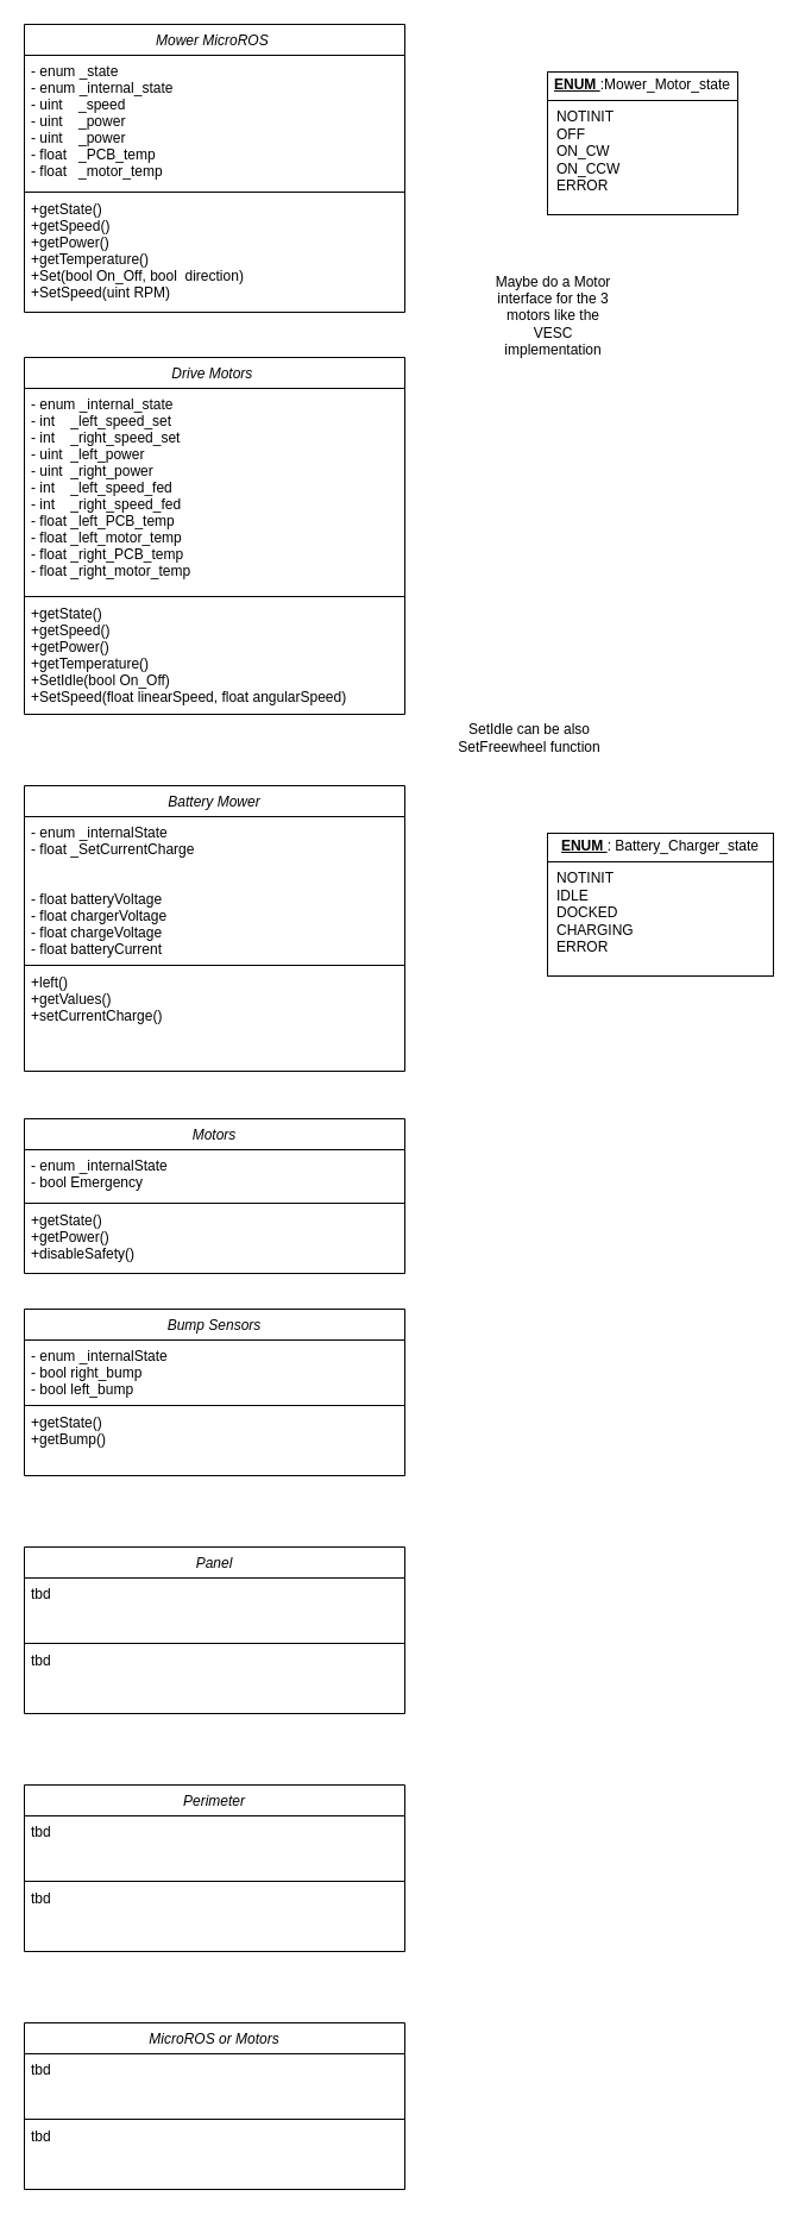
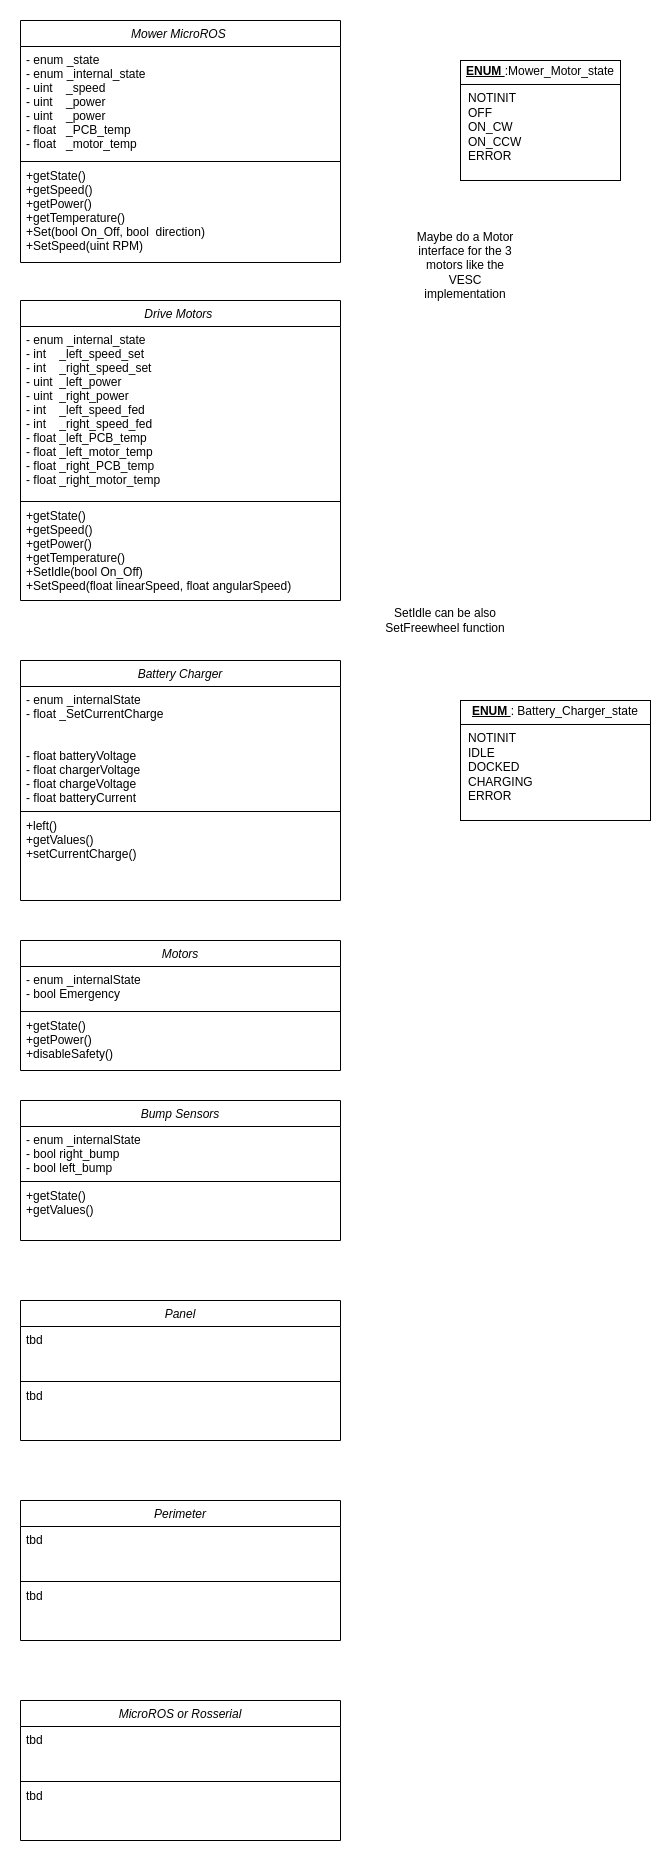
  <mxCell id="0" />
  <mxCell id="1" parent="0" />
  <mxCell id="2" value="Mower MicroROS " style="swimlane;fontStyle=2;align=center;verticalAlign=top;childLayout=stackLayout;horizontal=1;startSize=26;horizontalStack=0;resizeParent=1;resizeLast=0;collapsible=1;marginBottom=0;rounded=0;shadow=0;strokeWidth=1;" parent="1" vertex="1"><mxGeometry x="20" y="20" width="320" height="242" as="geometry"><mxRectangle x="230" y="140" width="160" height="26" as="alternateBounds" /></mxGeometry></mxCell>
  <mxCell id="3" value="- enum _state&#10;- enum _internal_state&#10;- uint    _speed&#10;- uint    _power&#10;- uint    _power&#10;- float   _PCB_temp&#10;- float   _motor_temp&#10;" style="text;align=left;verticalAlign=top;spacingLeft=4;spacingRight=4;overflow=hidden;rotatable=0;points=[[0,0.5],[1,0.5]];portConstraint=eastwest;" parent="2" vertex="1"><mxGeometry y="26" width="320" height="114" as="geometry" /></mxCell>
  <mxCell id="4" value="" style="line;html=1;strokeWidth=1;align=left;verticalAlign=middle;spacingTop=-1;spacingLeft=3;spacingRight=3;rotatable=0;labelPosition=right;points=[];portConstraint=eastwest;" parent="2" vertex="1"><mxGeometry y="140" width="320" height="2" as="geometry" /></mxCell>
  <mxCell id="5" value="+getState()&#10;+getSpeed()&#10;+getPower()&#10;+getTemperature()&#10;+Set(bool On_Off, bool  direction)&#10;+SetSpeed(uint RPM)" style="text;align=left;verticalAlign=top;spacingLeft=4;spacingRight=4;overflow=hidden;rotatable=0;points=[[0,0.5],[1,0.5]];portConstraint=eastwest;" parent="2" vertex="1"><mxGeometry y="142" width="320" height="100" as="geometry" /></mxCell>
  <mxCell id="6" value="&lt;p style=&quot;margin: 4px 0px 0px; text-align: center;&quot;&gt;&lt;u style=&quot;font-weight: bold;&quot;&gt;ENUM&amp;nbsp;&lt;/u&gt;:Mower_Motor_state&lt;/p&gt;&lt;hr size=&quot;1&quot; style=&quot;border-style:solid;&quot;&gt;&lt;p style=&quot;margin:0px;margin-left:8px;&quot;&gt;NOTINIT&lt;br&gt;OFF&lt;br&gt;ON_CW&lt;/p&gt;&lt;p style=&quot;margin:0px;margin-left:8px;&quot;&gt;ON_CCW&lt;br&gt;&lt;/p&gt;&lt;p style=&quot;margin:0px;margin-left:8px;&quot;&gt;ERROR&lt;/p&gt;" style="verticalAlign=top;align=left;overflow=fill;html=1;whiteSpace=wrap;" parent="1" vertex="1"><mxGeometry x="460" y="60" width="160" height="120" as="geometry" /></mxCell>
  <mxCell id="7" value="Drive Motors " style="swimlane;fontStyle=2;align=center;verticalAlign=top;childLayout=stackLayout;horizontal=1;startSize=26;horizontalStack=0;resizeParent=1;resizeLast=0;collapsible=1;marginBottom=0;rounded=0;shadow=0;strokeWidth=1;" vertex="1" parent="1"><mxGeometry x="20" y="300" width="320" height="300" as="geometry"><mxRectangle x="230" y="140" width="160" height="26" as="alternateBounds" /></mxGeometry></mxCell>
  <mxCell id="8" value="- enum _internal_state&#10;- int    _left_speed_set&#10;- int    _right_speed_set&#10;- uint  _left_power&#10;- uint  _right_power&#10;- int    _left_speed_fed&#10;- int    _right_speed_fed&#10;- float _left_PCB_temp&#10;- float _left_motor_temp&#10;- float _right_PCB_temp&#10;- float _right_motor_temp&#10;" style="text;align=left;verticalAlign=top;spacingLeft=4;spacingRight=4;overflow=hidden;rotatable=0;points=[[0,0.5],[1,0.5]];portConstraint=eastwest;" vertex="1" parent="7"><mxGeometry y="26" width="320" height="174" as="geometry" /></mxCell>
  <mxCell id="9" value="" style="line;html=1;strokeWidth=1;align=left;verticalAlign=middle;spacingTop=-1;spacingLeft=3;spacingRight=3;rotatable=0;labelPosition=right;points=[];portConstraint=eastwest;" vertex="1" parent="7"><mxGeometry y="200" width="320" height="2" as="geometry" /></mxCell>
  <mxCell id="10" value="+getState()&#10;+getSpeed()&#10;+getPower()&#10;+getTemperature()&#10;+SetIdle(bool On_Off)&#10;+SetSpeed(float linearSpeed, float angularSpeed)" style="text;align=left;verticalAlign=top;spacingLeft=4;spacingRight=4;overflow=hidden;rotatable=0;points=[[0,0.5],[1,0.5]];portConstraint=eastwest;" vertex="1" parent="7"><mxGeometry y="202" width="320" height="98" as="geometry" /></mxCell>
  <mxCell id="11" value="SetIdle can be also SetFreewheel function" style="text;html=1;align=center;verticalAlign=middle;whiteSpace=wrap;rounded=0;" vertex="1" parent="1"><mxGeometry x="370" y="605" width="150" height="30" as="geometry" /></mxCell>
- <mxCell id="12" value="Battery Mower" style="swimlane;fontStyle=2;align=center;verticalAlign=top;childLayout=stackLayout;horizontal=1;startSize=26;horizontalStack=0;resizeParent=1;resizeLast=0;collapsible=1;marginBottom=0;rounded=0;shadow=0;strokeWidth=1;" vertex="1" parent="1"><mxGeometry x="20" y="660" width="320" height="240" as="geometry"><mxRectangle x="230" y="140" width="160" height="26" as="alternateBounds" /></mxGeometry></mxCell>
+ <mxCell id="12" value="Battery Charger" style="swimlane;fontStyle=2;align=center;verticalAlign=top;childLayout=stackLayout;horizontal=1;startSize=26;horizontalStack=0;resizeParent=1;resizeLast=0;collapsible=1;marginBottom=0;rounded=0;shadow=0;strokeWidth=1;" vertex="1" parent="1"><mxGeometry x="20" y="660" width="320" height="240" as="geometry"><mxRectangle x="230" y="140" width="160" height="26" as="alternateBounds" /></mxGeometry></mxCell>
  <mxCell id="13" value="- enum _internalState&#10;- float _SetCurrentCharge&#10;&#10;&#10;- float batteryVoltage&#10;- float chargerVoltage&#10;- float chargeVoltage&#10;- float batteryCurrent&#10;" style="text;align=left;verticalAlign=top;spacingLeft=4;spacingRight=4;overflow=hidden;rotatable=0;points=[[0,0.5],[1,0.5]];portConstraint=eastwest;" vertex="1" parent="12"><mxGeometry y="26" width="320" height="124" as="geometry" /></mxCell>
  <mxCell id="14" value="" style="line;html=1;strokeWidth=1;align=left;verticalAlign=middle;spacingTop=-1;spacingLeft=3;spacingRight=3;rotatable=0;labelPosition=right;points=[];portConstraint=eastwest;" vertex="1" parent="12"><mxGeometry y="150" width="320" height="2" as="geometry" /></mxCell>
  <mxCell id="15" value="+left()&#10;+getValues()&#10;+setCurrentCharge()" style="text;align=left;verticalAlign=top;spacingLeft=4;spacingRight=4;overflow=hidden;rotatable=0;points=[[0,0.5],[1,0.5]];portConstraint=eastwest;" vertex="1" parent="12"><mxGeometry y="152" width="320" height="58" as="geometry" /></mxCell>
  <mxCell id="16" value="Motors" style="swimlane;fontStyle=2;align=center;verticalAlign=top;childLayout=stackLayout;horizontal=1;startSize=26;horizontalStack=0;resizeParent=1;resizeLast=0;collapsible=1;marginBottom=0;rounded=0;shadow=0;strokeWidth=1;" vertex="1" parent="1"><mxGeometry x="20" y="940" width="320" height="130" as="geometry"><mxRectangle x="230" y="140" width="160" height="26" as="alternateBounds" /></mxGeometry></mxCell>
  <mxCell id="17" value="- enum _internalState&#10;- bool Emergency&#10;" style="text;align=left;verticalAlign=top;spacingLeft=4;spacingRight=4;overflow=hidden;rotatable=0;points=[[0,0.5],[1,0.5]];portConstraint=eastwest;" vertex="1" parent="16"><mxGeometry y="26" width="320" height="44" as="geometry" /></mxCell>
  <mxCell id="18" value="" style="line;html=1;strokeWidth=1;align=left;verticalAlign=middle;spacingTop=-1;spacingLeft=3;spacingRight=3;rotatable=0;labelPosition=right;points=[];portConstraint=eastwest;" vertex="1" parent="16"><mxGeometry y="70" width="320" height="2" as="geometry" /></mxCell>
  <mxCell id="19" value="+getState()&#10;+getPower()&#10;+disableSafety()" style="text;align=left;verticalAlign=top;spacingLeft=4;spacingRight=4;overflow=hidden;rotatable=0;points=[[0,0.5],[1,0.5]];portConstraint=eastwest;" vertex="1" parent="16"><mxGeometry y="72" width="320" height="58" as="geometry" /></mxCell>
  <mxCell id="20" value="Maybe do a Motor interface for the 3 motors like the VESC implementation" style="text;html=1;align=center;verticalAlign=middle;whiteSpace=wrap;rounded=0;" vertex="1" parent="1"><mxGeometry x="410" y="250" width="110" height="30" as="geometry" /></mxCell>
  <mxCell id="21" value="&lt;p style=&quot;margin: 4px 0px 0px; text-align: center;&quot;&gt;&lt;u style=&quot;font-weight: bold;&quot;&gt;ENUM&amp;nbsp;&lt;/u&gt;: Battery_Charger_state&lt;/p&gt;&lt;hr size=&quot;1&quot; style=&quot;border-style:solid;&quot;&gt;&lt;p style=&quot;margin:0px;margin-left:8px;&quot;&gt;NOTINIT&lt;br&gt;IDLE&lt;/p&gt;&lt;p style=&quot;margin:0px;margin-left:8px;&quot;&gt;DOCKED&lt;/p&gt;&lt;p style=&quot;margin:0px;margin-left:8px;&quot;&gt;CHARGING&lt;/p&gt;&lt;p style=&quot;margin:0px;margin-left:8px;&quot;&gt;ERROR&lt;/p&gt;" style="verticalAlign=top;align=left;overflow=fill;html=1;whiteSpace=wrap;" vertex="1" parent="1"><mxGeometry x="460" y="700" width="190" height="120" as="geometry" /></mxCell>
  <mxCell id="22" value="Bump Sensors" style="swimlane;fontStyle=2;align=center;verticalAlign=top;childLayout=stackLayout;horizontal=1;startSize=26;horizontalStack=0;resizeParent=1;resizeLast=0;collapsible=1;marginBottom=0;rounded=0;shadow=0;strokeWidth=1;" vertex="1" parent="1"><mxGeometry x="20" y="1100" width="320" height="140" as="geometry"><mxRectangle x="230" y="140" width="160" height="26" as="alternateBounds" /></mxGeometry></mxCell>
  <mxCell id="23" value="- enum _internalState&#10;- bool right_bump&#10;- bool left_bump&#10;" style="text;align=left;verticalAlign=top;spacingLeft=4;spacingRight=4;overflow=hidden;rotatable=0;points=[[0,0.5],[1,0.5]];portConstraint=eastwest;" vertex="1" parent="22"><mxGeometry y="26" width="320" height="54" as="geometry" /></mxCell>
  <mxCell id="24" value="" style="line;html=1;strokeWidth=1;align=left;verticalAlign=middle;spacingTop=-1;spacingLeft=3;spacingRight=3;rotatable=0;labelPosition=right;points=[];portConstraint=eastwest;" vertex="1" parent="22"><mxGeometry y="80" width="320" height="2" as="geometry" /></mxCell>
- <mxCell id="25" value="+getState()&#10;+getBump()" style="text;align=left;verticalAlign=top;spacingLeft=4;spacingRight=4;overflow=hidden;rotatable=0;points=[[0,0.5],[1,0.5]];portConstraint=eastwest;" vertex="1" parent="22"><mxGeometry y="82" width="320" height="58" as="geometry" /></mxCell>
+ <mxCell id="25" value="+getState()&#10;+getValues()" style="text;align=left;verticalAlign=top;spacingLeft=4;spacingRight=4;overflow=hidden;rotatable=0;points=[[0,0.5],[1,0.5]];portConstraint=eastwest;" vertex="1" parent="22"><mxGeometry y="82" width="320" height="58" as="geometry" /></mxCell>
  <mxCell id="26" value="Panel" style="swimlane;fontStyle=2;align=center;verticalAlign=top;childLayout=stackLayout;horizontal=1;startSize=26;horizontalStack=0;resizeParent=1;resizeLast=0;collapsible=1;marginBottom=0;rounded=0;shadow=0;strokeWidth=1;" vertex="1" parent="1"><mxGeometry x="20" y="1300" width="320" height="140" as="geometry"><mxRectangle x="230" y="140" width="160" height="26" as="alternateBounds" /></mxGeometry></mxCell>
  <mxCell id="27" value="tbd" style="text;align=left;verticalAlign=top;spacingLeft=4;spacingRight=4;overflow=hidden;rotatable=0;points=[[0,0.5],[1,0.5]];portConstraint=eastwest;" vertex="1" parent="26"><mxGeometry y="26" width="320" height="54" as="geometry" /></mxCell>
  <mxCell id="28" value="" style="line;html=1;strokeWidth=1;align=left;verticalAlign=middle;spacingTop=-1;spacingLeft=3;spacingRight=3;rotatable=0;labelPosition=right;points=[];portConstraint=eastwest;" vertex="1" parent="26"><mxGeometry y="80" width="320" height="2" as="geometry" /></mxCell>
  <mxCell id="29" value="tbd" style="text;align=left;verticalAlign=top;spacingLeft=4;spacingRight=4;overflow=hidden;rotatable=0;points=[[0,0.5],[1,0.5]];portConstraint=eastwest;" vertex="1" parent="26"><mxGeometry y="82" width="320" height="58" as="geometry" /></mxCell>
  <mxCell id="30" value="Perimeter" style="swimlane;fontStyle=2;align=center;verticalAlign=top;childLayout=stackLayout;horizontal=1;startSize=26;horizontalStack=0;resizeParent=1;resizeLast=0;collapsible=1;marginBottom=0;rounded=0;shadow=0;strokeWidth=1;" vertex="1" parent="1"><mxGeometry x="20" y="1500" width="320" height="140" as="geometry"><mxRectangle x="230" y="140" width="160" height="26" as="alternateBounds" /></mxGeometry></mxCell>
  <mxCell id="31" value="tbd" style="text;align=left;verticalAlign=top;spacingLeft=4;spacingRight=4;overflow=hidden;rotatable=0;points=[[0,0.5],[1,0.5]];portConstraint=eastwest;" vertex="1" parent="30"><mxGeometry y="26" width="320" height="54" as="geometry" /></mxCell>
  <mxCell id="32" value="" style="line;html=1;strokeWidth=1;align=left;verticalAlign=middle;spacingTop=-1;spacingLeft=3;spacingRight=3;rotatable=0;labelPosition=right;points=[];portConstraint=eastwest;" vertex="1" parent="30"><mxGeometry y="80" width="320" height="2" as="geometry" /></mxCell>
  <mxCell id="33" value="tbd" style="text;align=left;verticalAlign=top;spacingLeft=4;spacingRight=4;overflow=hidden;rotatable=0;points=[[0,0.5],[1,0.5]];portConstraint=eastwest;" vertex="1" parent="30"><mxGeometry y="82" width="320" height="58" as="geometry" /></mxCell>
- <mxCell id="34" value="MicroROS or Motors" style="swimlane;fontStyle=2;align=center;verticalAlign=top;childLayout=stackLayout;horizontal=1;startSize=26;horizontalStack=0;resizeParent=1;resizeLast=0;collapsible=1;marginBottom=0;rounded=0;shadow=0;strokeWidth=1;" vertex="1" parent="1"><mxGeometry x="20" y="1700" width="320" height="140" as="geometry"><mxRectangle x="230" y="140" width="160" height="26" as="alternateBounds" /></mxGeometry></mxCell>
+ <mxCell id="34" value="MicroROS or Rosserial" style="swimlane;fontStyle=2;align=center;verticalAlign=top;childLayout=stackLayout;horizontal=1;startSize=26;horizontalStack=0;resizeParent=1;resizeLast=0;collapsible=1;marginBottom=0;rounded=0;shadow=0;strokeWidth=1;" vertex="1" parent="1"><mxGeometry x="20" y="1700" width="320" height="140" as="geometry"><mxRectangle x="230" y="140" width="160" height="26" as="alternateBounds" /></mxGeometry></mxCell>
  <mxCell id="35" value="tbd" style="text;align=left;verticalAlign=top;spacingLeft=4;spacingRight=4;overflow=hidden;rotatable=0;points=[[0,0.5],[1,0.5]];portConstraint=eastwest;" vertex="1" parent="34"><mxGeometry y="26" width="320" height="54" as="geometry" /></mxCell>
  <mxCell id="36" value="" style="line;html=1;strokeWidth=1;align=left;verticalAlign=middle;spacingTop=-1;spacingLeft=3;spacingRight=3;rotatable=0;labelPosition=right;points=[];portConstraint=eastwest;" vertex="1" parent="34"><mxGeometry y="80" width="320" height="2" as="geometry" /></mxCell>
  <mxCell id="37" value="tbd" style="text;align=left;verticalAlign=top;spacingLeft=4;spacingRight=4;overflow=hidden;rotatable=0;points=[[0,0.5],[1,0.5]];portConstraint=eastwest;" vertex="1" parent="34"><mxGeometry y="82" width="320" height="58" as="geometry" /></mxCell>
